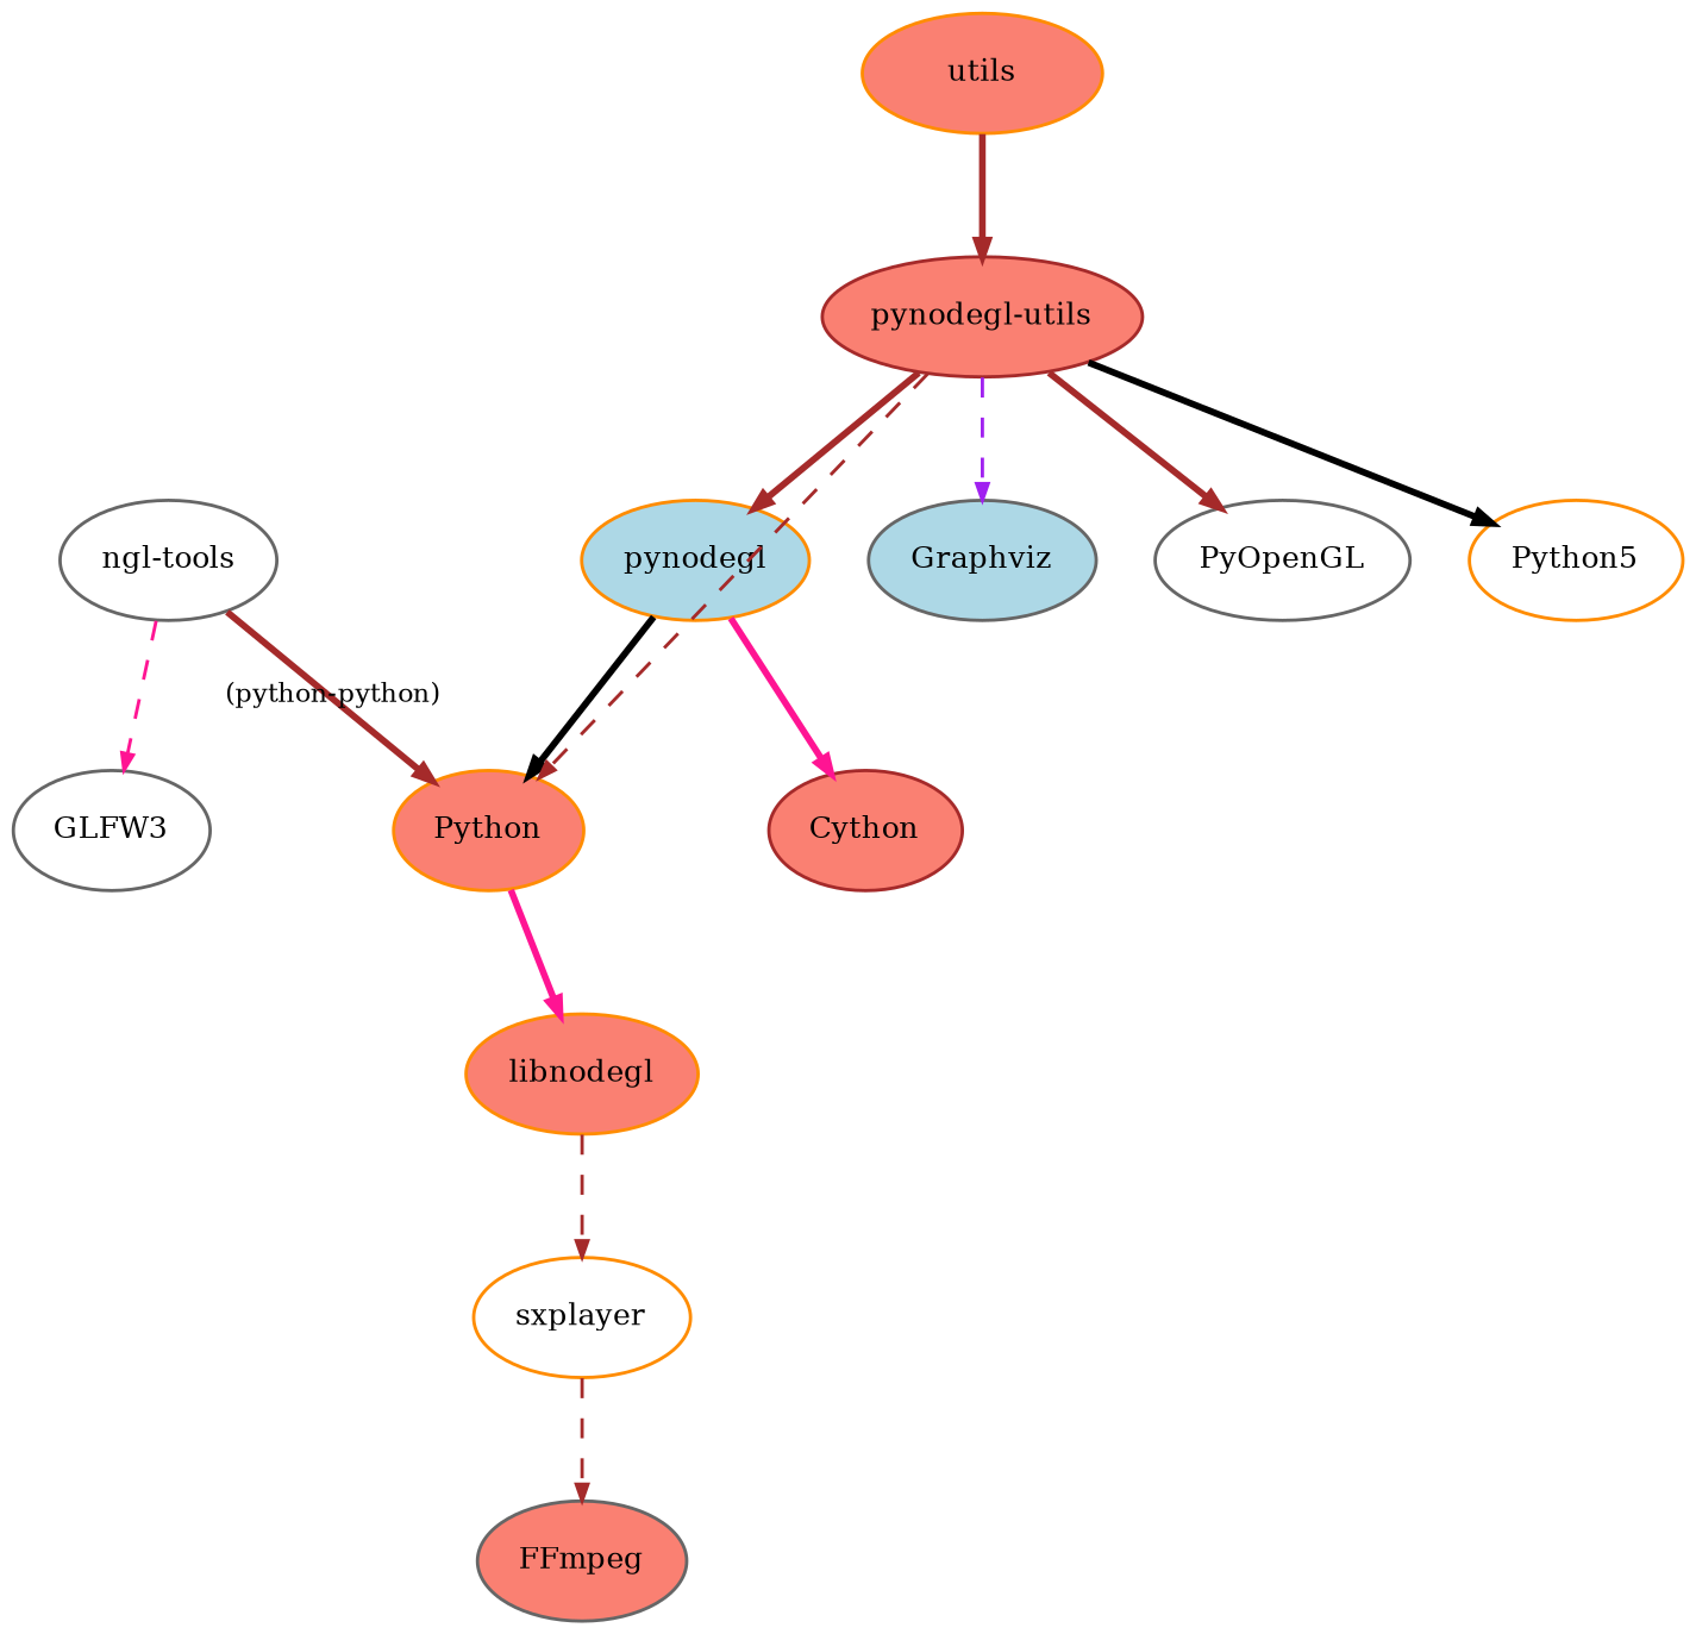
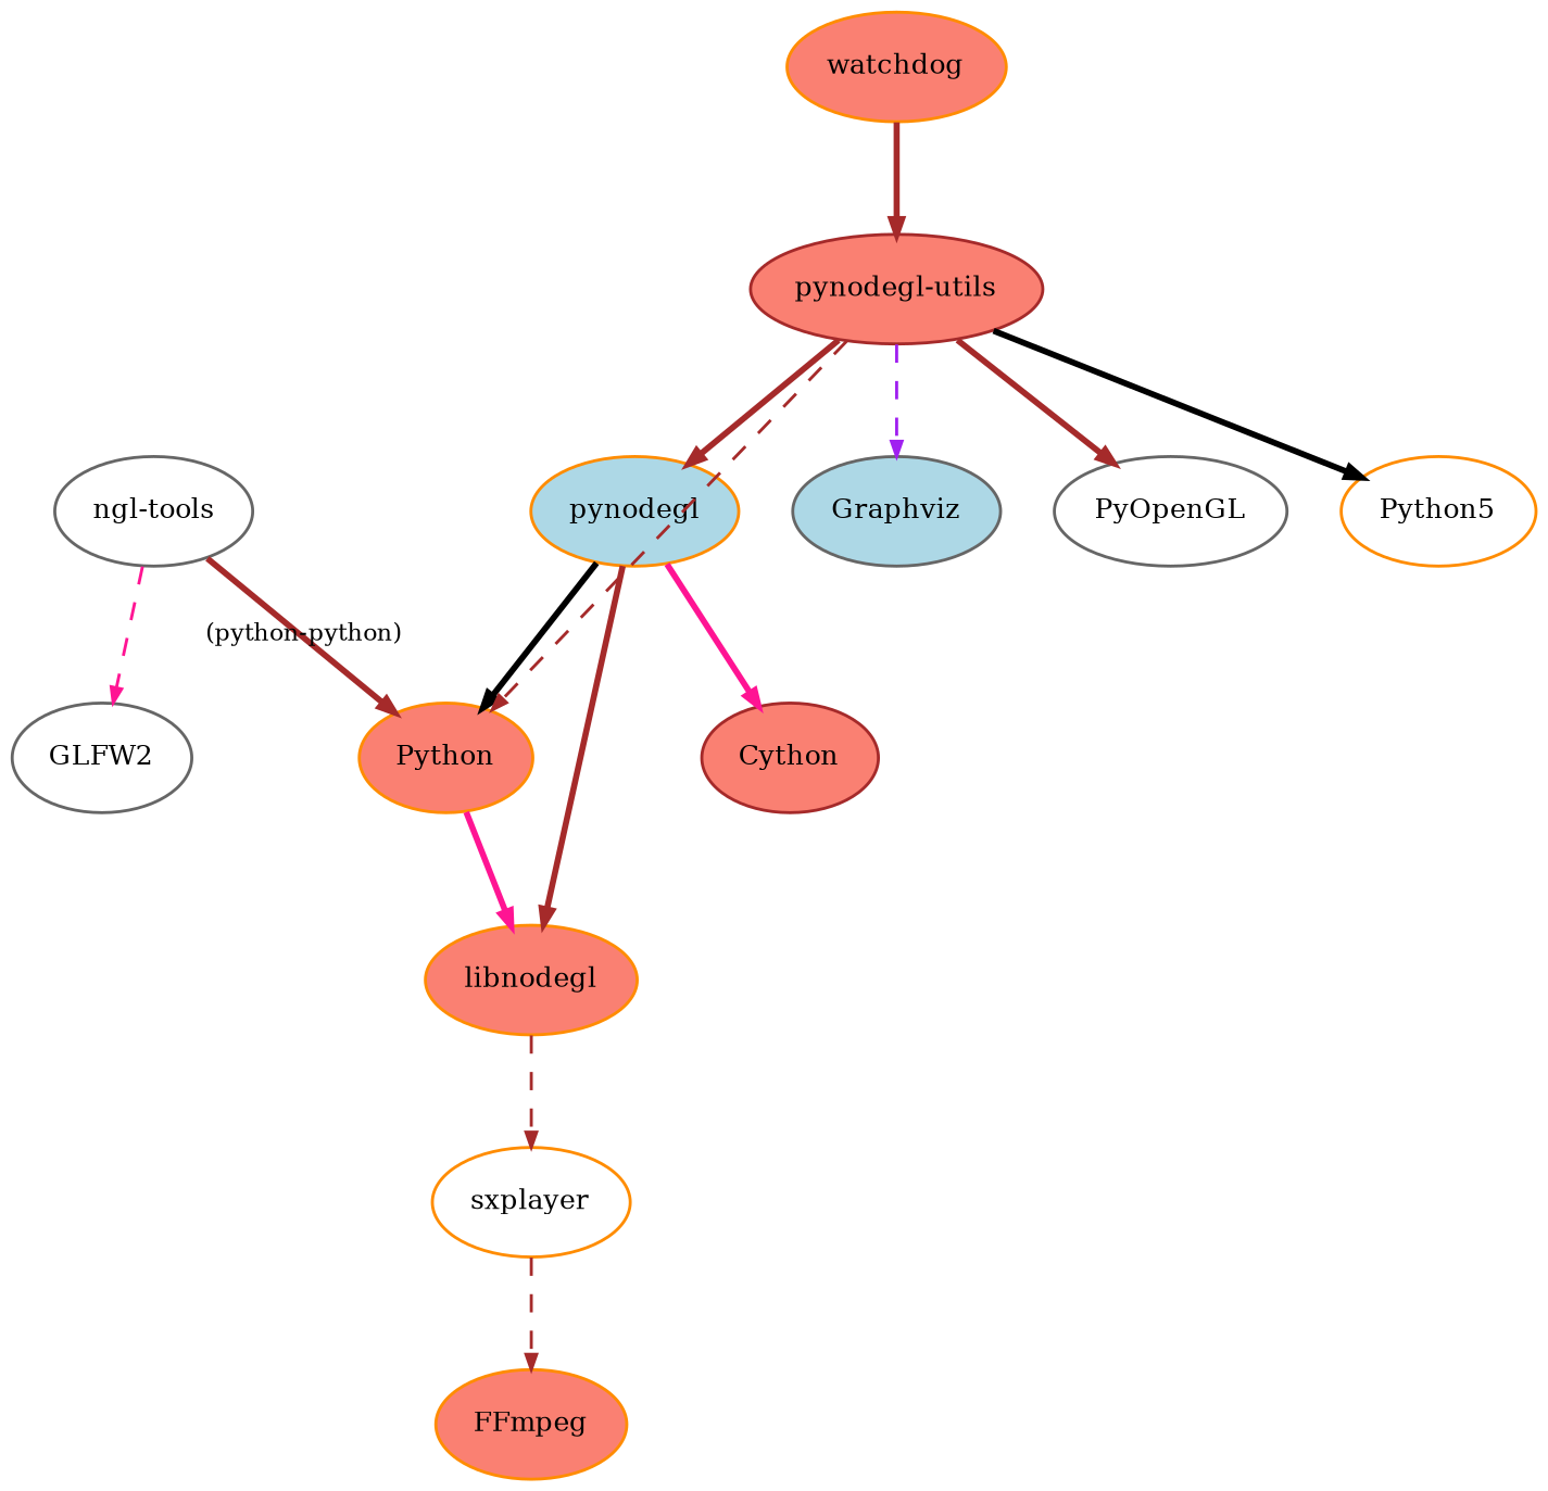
  digraph {
    splines=line
    node [color=darkorange fillcolor=salmon fontsize=9 style=filled]
    edge [arrowsize=0.5 color=brown fontsize=8 style=bold]
    sxplayer [fillcolor=white]
    libnodegl
-   n3 [color=gray40 label=FFmpeg]
+   n3 [label=FFmpeg]
    n4 [color=gray40 fillcolor=white label="ngl-tools"]
-   n5 [color=gray40 fillcolor=white label=GLFW3]
+   n5 [color=gray40 fillcolor=white label=GLFW2]
    n6 [label=Python]
    pynodegl [fillcolor=lightblue]
    n8 [color=brown label=Cython]
    n9 [color=brown label="pynodegl-utils"]
    n10 [color=gray40 fillcolor=lightblue label=Graphviz]
    n11 [color=gray40 fillcolor=white label=PyOpenGL]
    n12 [fillcolor=white label=Python5]
-   watchdog [label=utils]
+   watchdog
    sxplayer -> n3 [style=dashed]
    libnodegl -> sxplayer [style=dashed]
    n4 -> n5 [color=deeppink style=dashed]
    n4 -> n6 [label="(python-python)"]
    n6 -> libnodegl [color=deeppink]
+   pynodegl -> libnodegl
    pynodegl -> n6 [color=black]
    pynodegl -> n8 [color=deeppink]
    n9 -> n6 [style=dashed]
    n9 -> pynodegl
    n9 -> n10 [color=purple style=dashed]
    n9 -> n11
    n9 -> n12 [color=black]
    watchdog -> n9
  }
